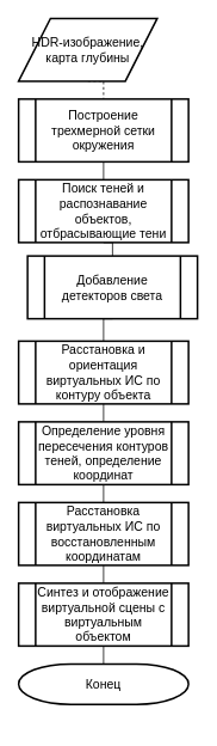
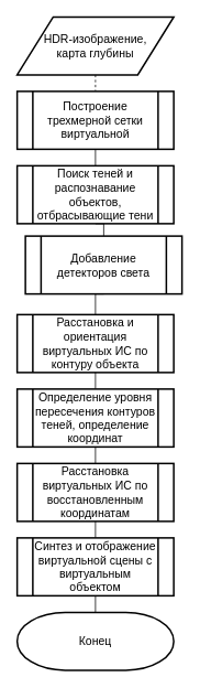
  <mxCell id="0" />
  <mxCell id="1" parent="0" />
  <mxCell id="2" style="edgeStyle=orthogonalEdgeStyle;rounded=0;orthogonalLoop=1;jettySize=auto;html=1;exitX=0.5;exitY=1;exitDx=0;exitDy=0;entryX=0.5;entryY=0;entryDx=0;entryDy=0;endArrow=none;endFill=0;" parent="1" source="3" target="9" edge="1"><mxGeometry relative="1" as="geometry" /></mxCell>
  <mxCell id="3" value="&lt;font style=&quot;font-size: 14px;&quot;&gt;Поиск теней и распознавание объектов, отбрасывающие тени&lt;/font&gt;" style="shape=process;whiteSpace=wrap;html=1;backgroundOutline=1;rounded=0;strokeWidth=2;" parent="1" vertex="1"><mxGeometry x="20" y="200" width="190" height="70" as="geometry" /></mxCell>
  <mxCell id="4" style="edgeStyle=orthogonalEdgeStyle;rounded=0;orthogonalLoop=1;jettySize=auto;html=1;exitX=0.5;exitY=1;exitDx=0;exitDy=0;entryX=0.5;entryY=0;entryDx=0;entryDy=0;endArrow=none;endFill=0;dashed=1;" parent="1" source="5" target="7" edge="1"><mxGeometry relative="1" as="geometry" /></mxCell>
- <mxCell id="5" value="&lt;font style=&quot;font-size: 14px;&quot;&gt;HDR-изображение,&lt;br&gt;карта глубины&lt;/font&gt;" style="shape=parallelogram;html=1;strokeWidth=2;perimeter=parallelogramPerimeter;whiteSpace=wrap;rounded=0;arcSize=12;size=0.23;" parent="1" vertex="1"><mxGeometry x="20" y="20" width="155" height="70" as="geometry" /></mxCell>
+ <mxCell id="5" value="&lt;font style=&quot;font-size: 14px;&quot;&gt;HDR-изображение,&lt;br&gt;карта глубины&lt;/font&gt;" style="shape=parallelogram;html=1;strokeWidth=2;perimeter=parallelogramPerimeter;whiteSpace=wrap;rounded=0;arcSize=12;size=0.23;" parent="1" vertex="1"><mxGeometry x="20" y="20" width="190" height="70" as="geometry" /></mxCell>
  <mxCell id="6" style="edgeStyle=orthogonalEdgeStyle;rounded=0;orthogonalLoop=1;jettySize=auto;html=1;exitX=0.5;exitY=1;exitDx=0;exitDy=0;entryX=0.5;entryY=0;entryDx=0;entryDy=0;endArrow=none;endFill=0;" parent="1" source="7" target="3" edge="1"><mxGeometry relative="1" as="geometry" /></mxCell>
- <mxCell id="7" value="&lt;font style=&quot;font-size: 14px;&quot;&gt;Построение трехмерной сетки окружения&lt;/font&gt;" style="shape=process;whiteSpace=wrap;html=1;backgroundOutline=1;rounded=0;strokeWidth=2;" parent="1" vertex="1"><mxGeometry x="20" y="110" width="190" height="70" as="geometry" /></mxCell>
+ <mxCell id="7" value="&lt;font style=&quot;font-size: 14px;&quot;&gt;Построение трехмерной сетки виртуальной&lt;/font&gt;" style="shape=process;whiteSpace=wrap;html=1;backgroundOutline=1;rounded=0;strokeWidth=2;" parent="1" vertex="1"><mxGeometry x="20" y="110" width="190" height="70" as="geometry" /></mxCell>
  <mxCell id="8" style="edgeStyle=orthogonalEdgeStyle;rounded=0;orthogonalLoop=1;jettySize=auto;html=1;exitX=0.5;exitY=1;exitDx=0;exitDy=0;entryX=0.5;entryY=0;entryDx=0;entryDy=0;endArrow=none;endFill=0;" parent="1" source="9" target="10" edge="1"><mxGeometry relative="1" as="geometry" /></mxCell>
  <mxCell id="9" value="&lt;font style=&quot;font-size: 14px;&quot;&gt;Добавление детекторов света&lt;/font&gt;" style="shape=process;whiteSpace=wrap;html=1;backgroundOutline=1;rounded=0;strokeWidth=2;" parent="1" vertex="1"><mxGeometry x="30" y="285" width="190" height="70" as="geometry" /></mxCell>
  <mxCell id="10" value="&lt;font style=&quot;font-size: 14px;&quot;&gt;Расстановка и ориентация виртуальных ИС по контуру объекта&lt;/font&gt;" style="shape=process;whiteSpace=wrap;html=1;backgroundOutline=1;rounded=0;strokeWidth=2;" parent="1" vertex="1"><mxGeometry x="20" y="380" width="190" height="70" as="geometry" /></mxCell>
  <mxCell id="11" style="edgeStyle=orthogonalEdgeStyle;rounded=0;orthogonalLoop=1;jettySize=auto;html=1;exitX=0.5;exitY=1;exitDx=0;exitDy=0;entryX=0.5;entryY=0;entryDx=0;entryDy=0;endArrow=none;endFill=0;" parent="1" source="13" target="15" edge="1"><mxGeometry relative="1" as="geometry" /></mxCell>
  <mxCell id="12" style="edgeStyle=orthogonalEdgeStyle;rounded=0;orthogonalLoop=1;jettySize=auto;html=1;exitX=0.5;exitY=0;exitDx=0;exitDy=0;entryX=0.5;entryY=1;entryDx=0;entryDy=0;endArrow=none;endFill=0;" parent="1" source="13" target="10" edge="1"><mxGeometry relative="1" as="geometry" /></mxCell>
  <mxCell id="13" value="&lt;font style=&quot;font-size: 14px;&quot;&gt;Определение уровня пересечения контуров теней, определение координат&lt;/font&gt;" style="shape=process;whiteSpace=wrap;html=1;backgroundOutline=1;rounded=0;strokeWidth=2;" parent="1" vertex="1"><mxGeometry x="20" y="470" width="190" height="70" as="geometry" /></mxCell>
  <mxCell id="14" style="edgeStyle=orthogonalEdgeStyle;rounded=0;orthogonalLoop=1;jettySize=auto;html=1;exitX=0.5;exitY=1;exitDx=0;exitDy=0;entryX=0.5;entryY=0;entryDx=0;entryDy=0;endArrow=none;endFill=0;" parent="1" source="15" target="17" edge="1"><mxGeometry relative="1" as="geometry" /></mxCell>
  <mxCell id="15" value="&lt;font style=&quot;font-size: 14px;&quot;&gt;Расстановка виртуальных ИС по восстановленным координатам&lt;/font&gt;" style="shape=process;whiteSpace=wrap;html=1;backgroundOutline=1;rounded=0;strokeWidth=2;" parent="1" vertex="1"><mxGeometry x="20" y="560" width="190" height="70" as="geometry" /></mxCell>
  <mxCell id="16" style="edgeStyle=orthogonalEdgeStyle;rounded=0;orthogonalLoop=1;jettySize=auto;html=1;exitX=0.5;exitY=1;exitDx=0;exitDy=0;entryX=0.5;entryY=0;entryDx=0;entryDy=0;entryPerimeter=0;endArrow=none;endFill=0;" parent="1" source="17" target="18" edge="1"><mxGeometry relative="1" as="geometry" /></mxCell>
  <mxCell id="17" value="&lt;font style=&quot;font-size: 14px;&quot;&gt;Синтез и отображение виртуальной сцены с виртуальным объектом&lt;/font&gt;" style="shape=process;whiteSpace=wrap;html=1;backgroundOutline=1;rounded=0;strokeWidth=2;" parent="1" vertex="1"><mxGeometry x="20" y="650" width="190" height="70" as="geometry" /></mxCell>
- <mxCell id="18" value="&lt;font style=&quot;font-size: 14px;&quot;&gt;Конец&lt;/font&gt;" style="strokeWidth=2;html=1;shape=mxgraph.flowchart.terminator;whiteSpace=wrap;rounded=0;" parent="1" vertex="1"><mxGeometry x="20" y="740" width="190" height="45" as="geometry" /></mxCell>
+ <mxCell id="18" value="&lt;font style=&quot;font-size: 14px;&quot;&gt;Конец&lt;/font&gt;" style="strokeWidth=2;html=1;shape=mxgraph.flowchart.terminator;whiteSpace=wrap;rounded=0;" parent="1" vertex="1"><mxGeometry x="20" y="740" width="190" height="70" as="geometry" /></mxCell>
